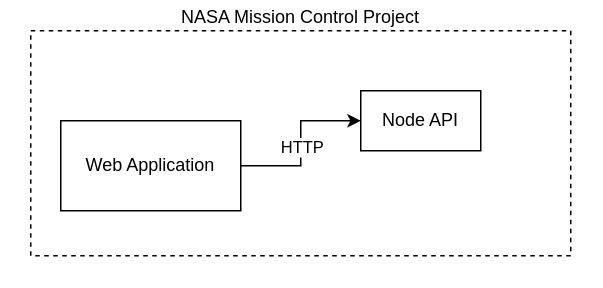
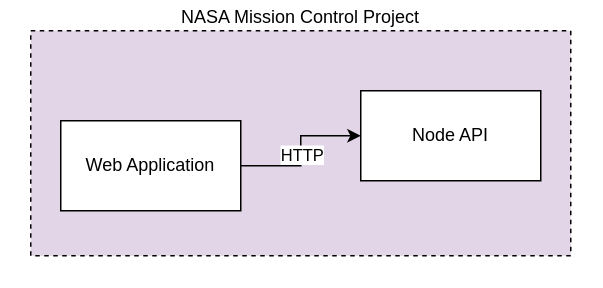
  <mxCell id="0" />
  <mxCell id="1" parent="0" />
- <mxCell id="2" value="NASA Mission Control Project" style="rounded=0;whiteSpace=wrap;html=1;verticalAlign=bottom;labelPosition=center;verticalLabelPosition=top;align=center;dashed=1;" vertex="1" parent="1"><mxGeometry x="20" y="20" width="360" height="150" as="geometry" /></mxCell>
+ <mxCell id="2" value="NASA Mission Control Project" style="rounded=0;whiteSpace=wrap;html=1;verticalAlign=bottom;labelPosition=center;verticalLabelPosition=top;align=center;dashed=1;fillColor=#e1d5e7;" vertex="1" parent="1"><mxGeometry x="20" y="20" width="360" height="150" as="geometry" /></mxCell>
  <mxCell id="3" value="" style="edgeStyle=orthogonalEdgeStyle;rounded=0;orthogonalLoop=1;jettySize=auto;html=1;" edge="1" parent="1" source="5" target="6"><mxGeometry relative="1" as="geometry" /></mxCell>
  <mxCell id="4" value="HTTP" style="edgeLabel;html=1;align=center;verticalAlign=middle;resizable=0;points=[];" vertex="1" connectable="0" parent="3"><mxGeometry x="-0.035" relative="1" as="geometry"><mxPoint as="offset" /></mxGeometry></mxCell>
  <mxCell id="5" value="Web Application" style="rounded=0;whiteSpace=wrap;html=1;" vertex="1" parent="1"><mxGeometry x="40" y="80" width="120" height="60" as="geometry" /></mxCell>
- <mxCell id="6" value="Node API" style="whiteSpace=wrap;html=1;rounded=0;" vertex="1" parent="1"><mxGeometry x="240" y="60" width="80" height="40" as="geometry" /></mxCell>
+ <mxCell id="6" value="Node API" style="whiteSpace=wrap;html=1;rounded=0;" vertex="1" parent="1"><mxGeometry x="240" y="60" width="120" height="60" as="geometry" /></mxCell>
